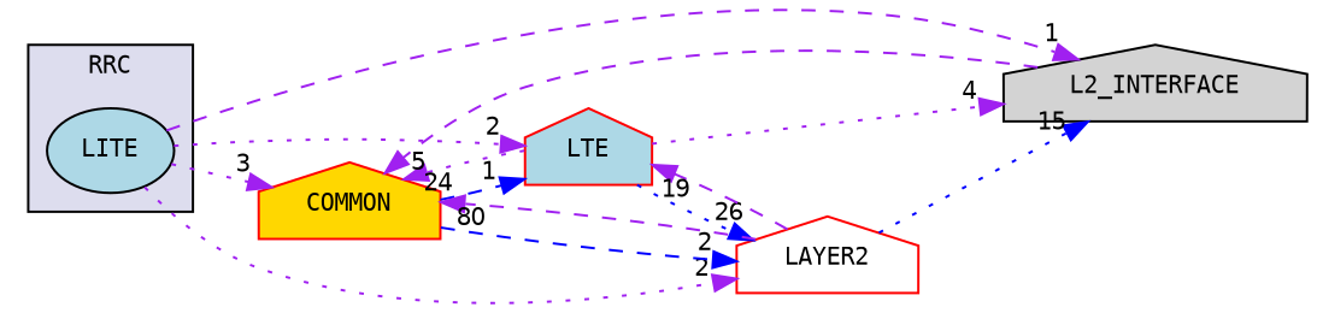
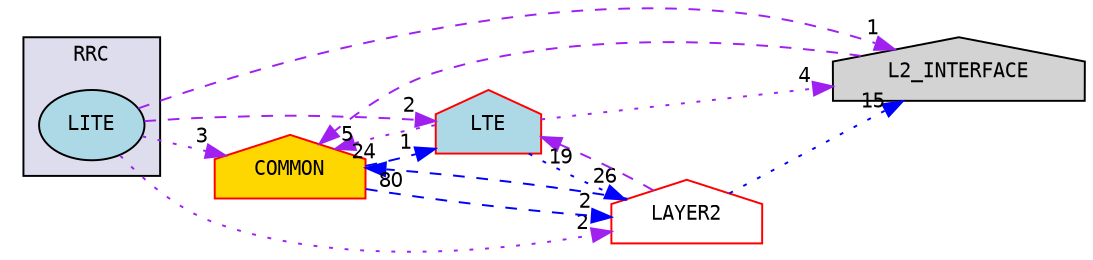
  digraph {
    compound=true
    fontname="DejaVu Sans Mono"
    rankdir=LR
    node [fillcolor=lightblue fontname="DejaVu Sans Mono" fontsize=10 shape=house style=filled color=red]
    edge [color=purple fontname="DejaVu Sans Mono" headlabel=2 labeldistance=1.5 labelfontname=Helvetica labelfontsize=10 style=dashed]
    n1 [label=LITE pencolor=black shape=ellipse color=""]
    n2 [fillcolor=gold label=COMMON]
    n3 [label=LTE]
    n4 [fillcolor=white label=LAYER2]
    n5 [fillcolor=lightgrey label=L2_INTERFACE color=""]
    subgraph cluster_1 {
      bgcolor="#ddddee"
      fontsize=10
      label=RRC
      pencolor=black
      n1
    }
    n1 -> n2 [headlabel=3 style=dotted]
-   n1 -> n3 [style=dotted]
+   n1 -> n3
    n1 -> n4 [style=dotted]
    n1 -> n5 [headlabel=1]
    n2 -> n3 [color=blue headlabel=1]
    n2 -> n4 [color=blue]
    n3 -> n2 [headlabel=24 style=dotted]
    n3 -> n4 [color=blue headlabel=26 style=dotted]
    n3 -> n5 [headlabel=4 style=dotted]
-   n4 -> n2 [headlabel=80]
+   n4 -> n2 [color=blue headlabel=80]
    n4 -> n3 [headlabel=19]
    n4 -> n5 [color=blue headlabel=15 style=dotted]
    n5 -> n2 [headlabel=5]
  }
